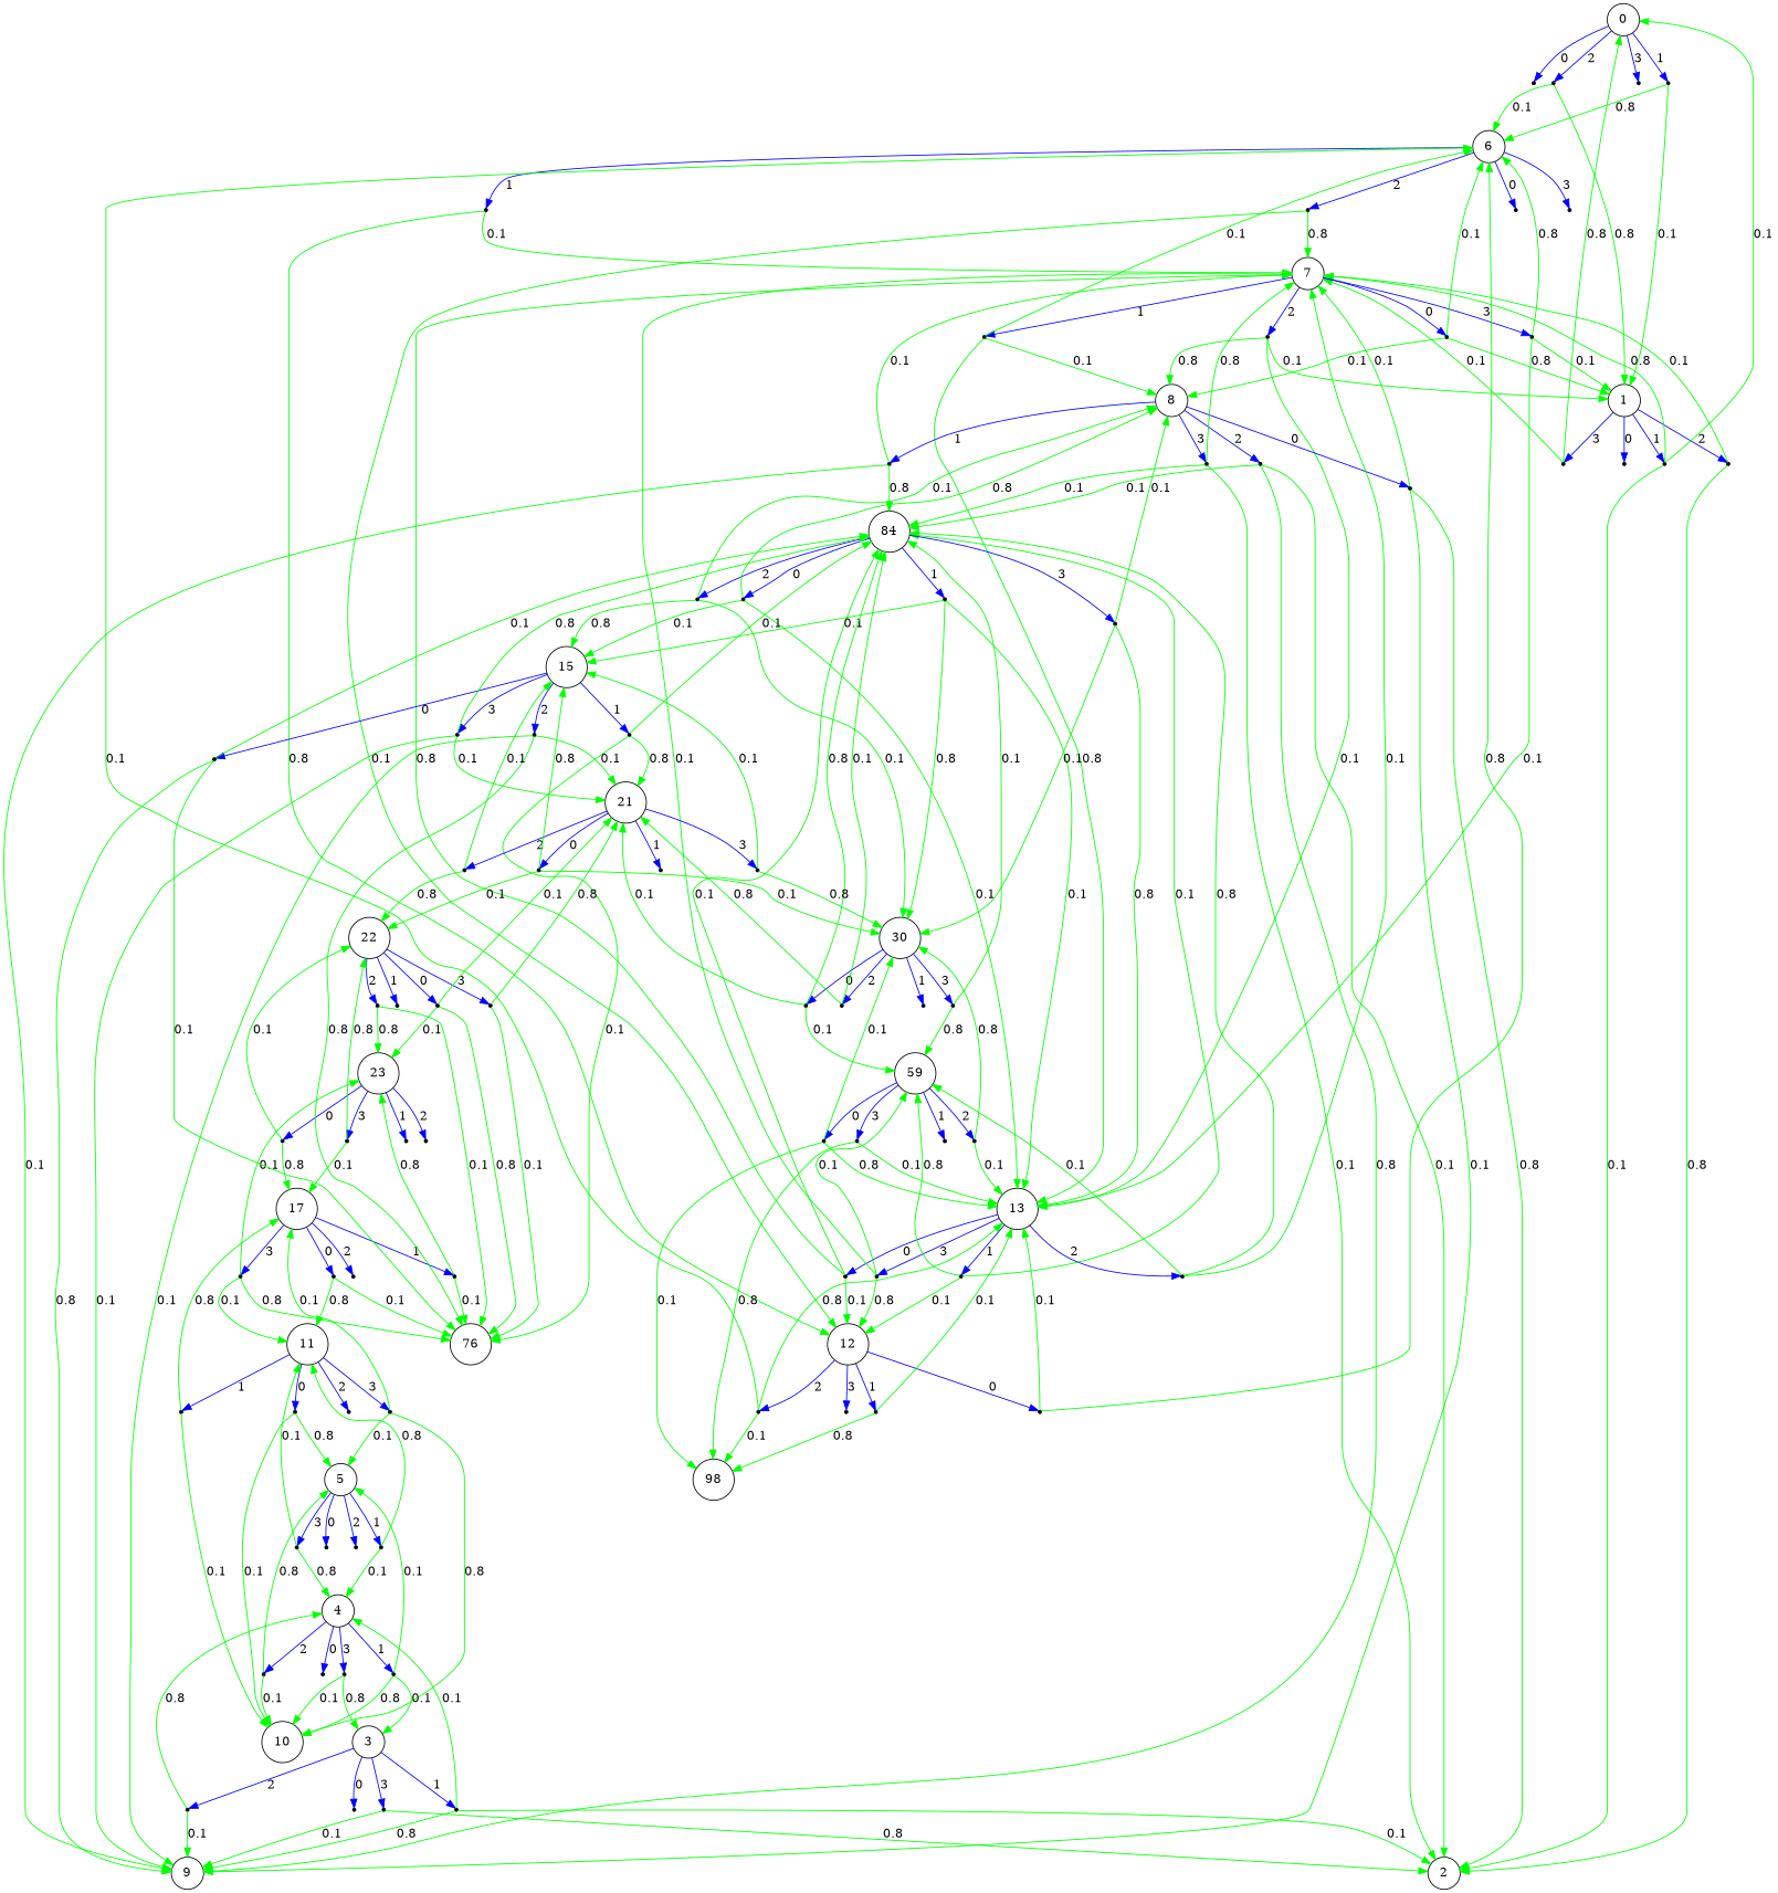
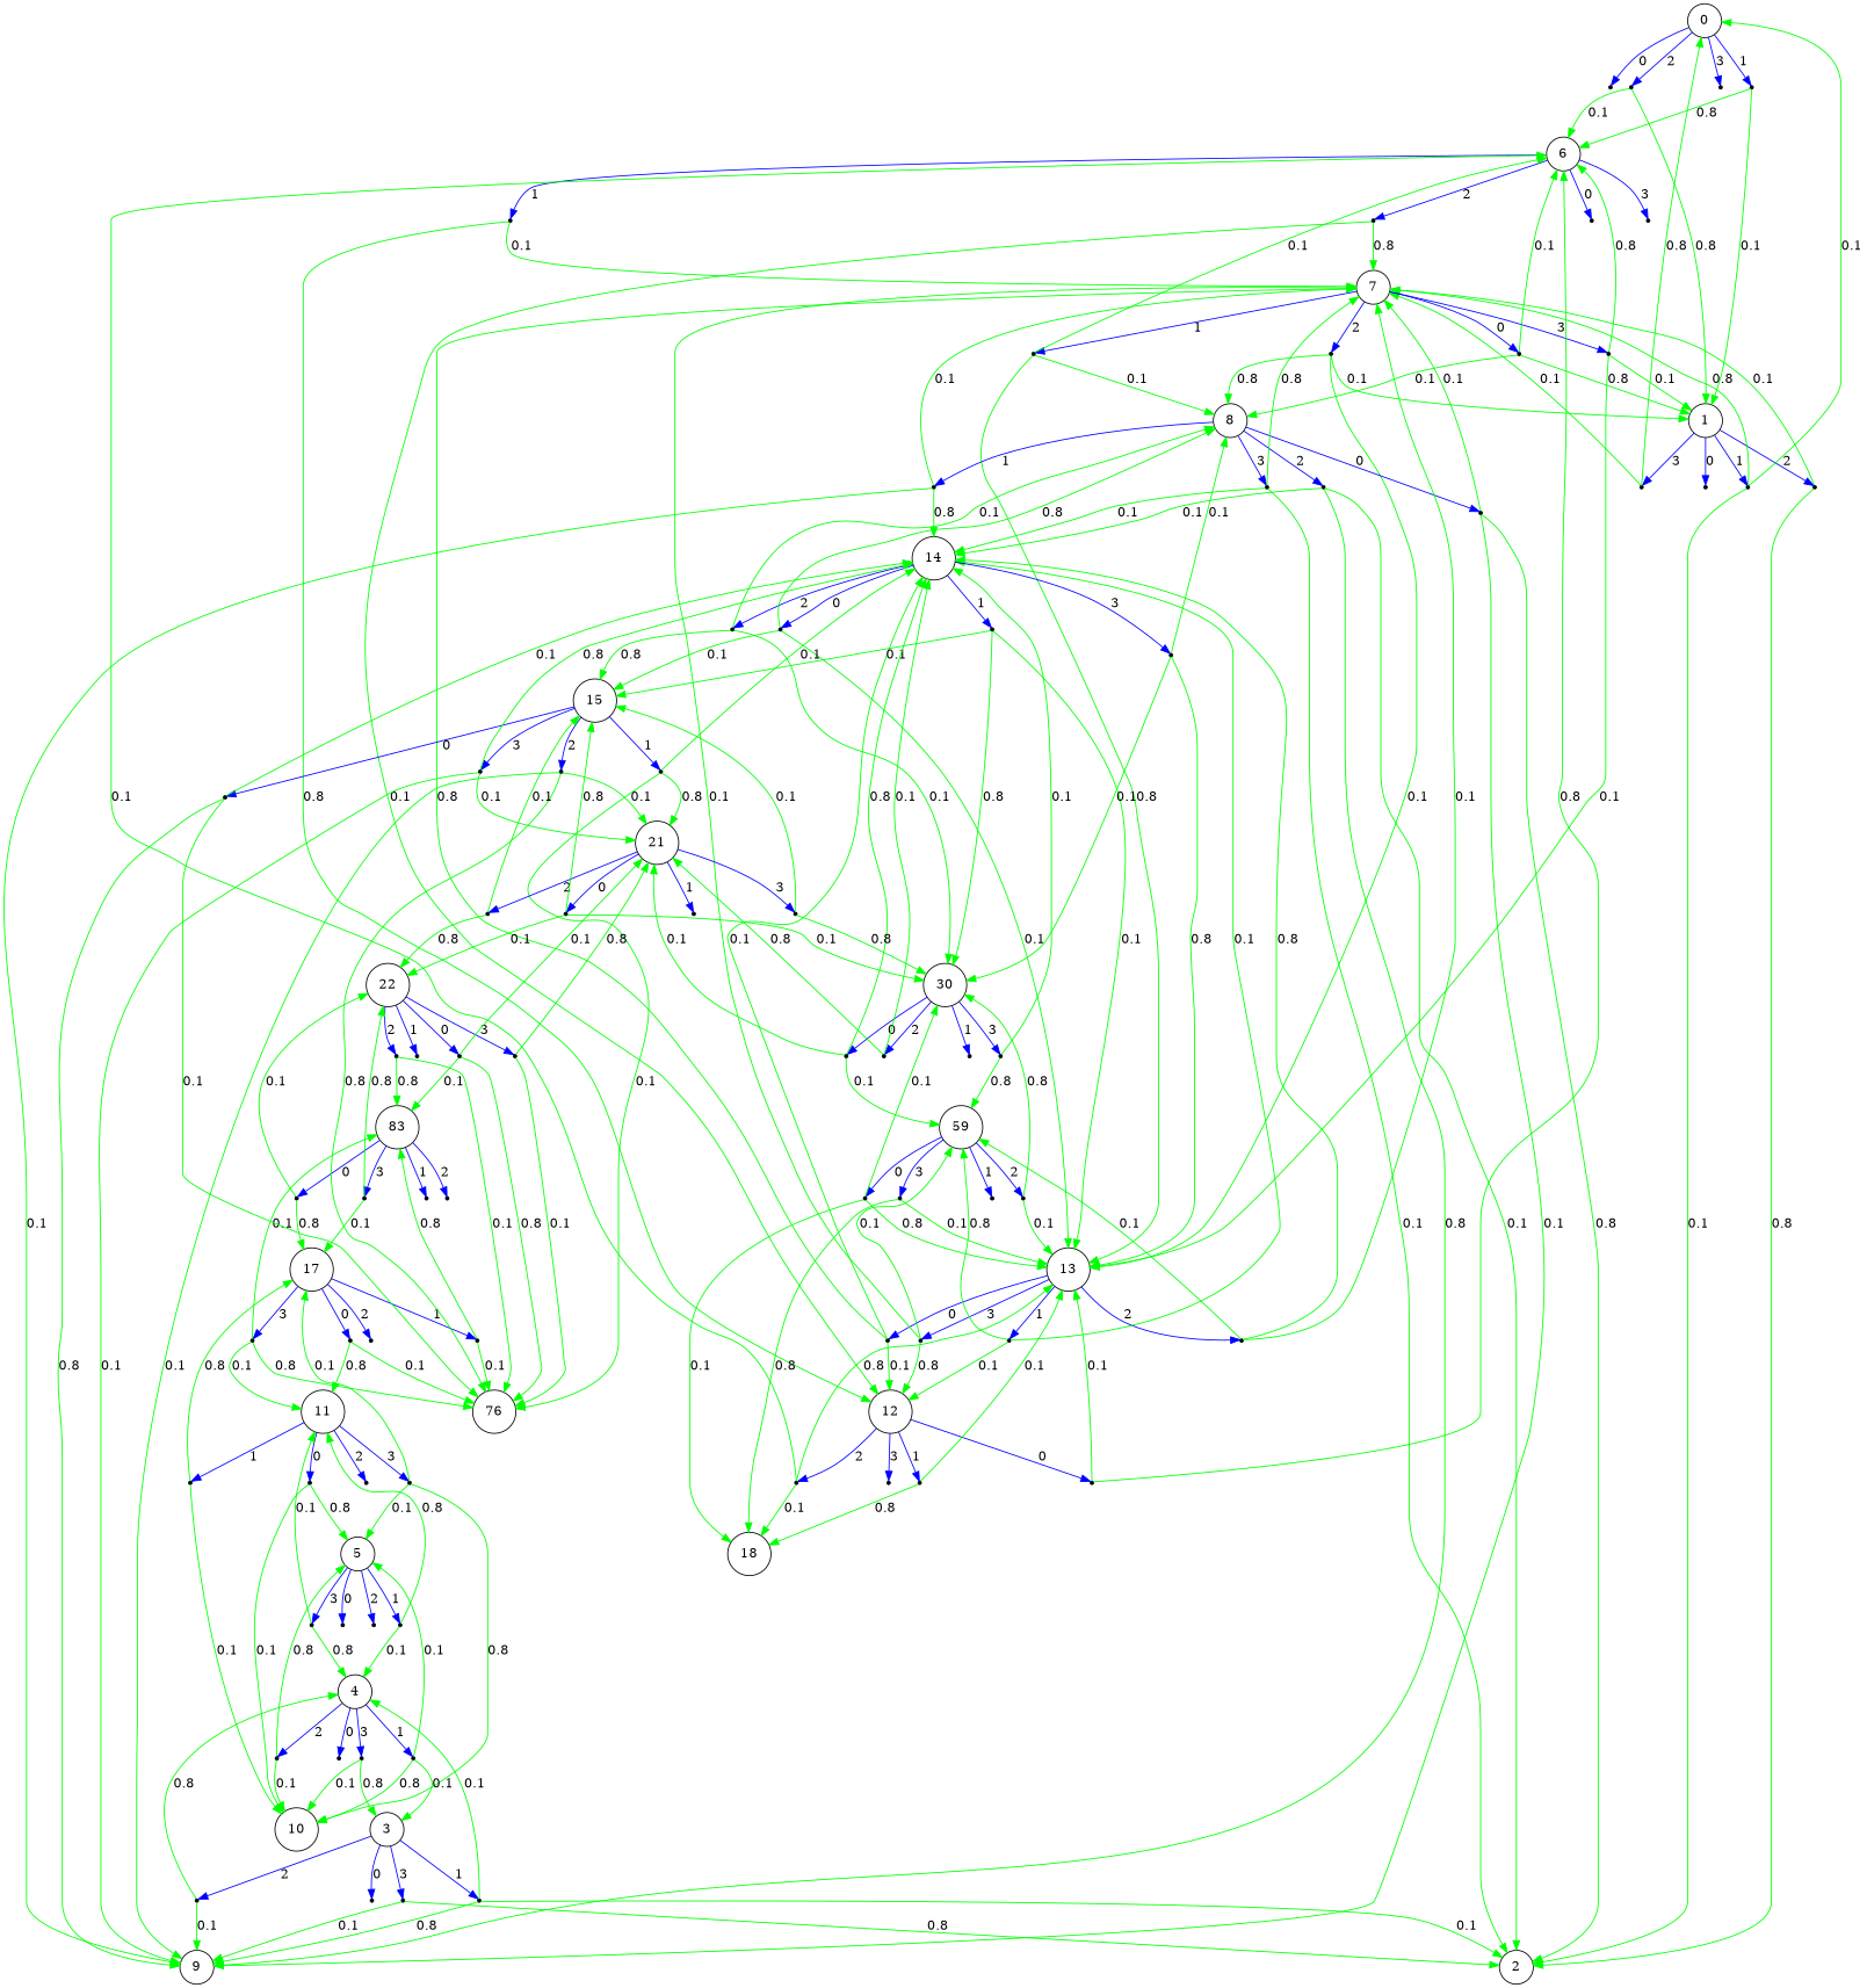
  digraph {
    node [shape=point]
    edge [color=green]
    0 [shape=circle]
    state_0_action_0
    state_0_action_1
    state_0_action_2
    state_0_action_3
    6 [shape=circle]
    1 [shape=circle]
    state_6_action_0
    state_6_action_1
    state_6_action_2
    state_6_action_3
    state_1_action_0
    state_1_action_1
    state_1_action_2
    state_1_action_3
    7 [shape=circle]
    12 [shape=circle]
    2 [shape=circle]
    state_7_action_0
    state_7_action_1
    state_7_action_2
    state_7_action_3
    8 [shape=circle]
    13 [shape=circle]
    10 [shape=circle]
    11 [shape=circle]
    state_11_action_0
    state_11_action_1
    state_11_action_2
    state_11_action_3
    5 [shape=circle]
    17 [shape=circle]
    state_5_action_0
    state_5_action_1
    state_5_action_2
    state_5_action_3
    4 [shape=circle]
    state_17_action_0
    state_17_action_1
    state_17_action_2
    state_17_action_3
    n42 [label=76 shape=circle]
-   23 [shape=circle]
+   23 [shape=circle label=83]
    state_12_action_0
    state_12_action_1
    state_12_action_2
    state_12_action_3
-   18 [shape=circle label=98]
+   18 [shape=circle]
    state_13_action_0
    state_13_action_1
    state_13_action_2
    state_13_action_3
-   14 [shape=circle label=84]
+   14 [shape=circle]
    n54 [label=59 shape=circle]
    state_14_action_0
    state_14_action_1
    state_14_action_2
    state_14_action_3
    15 [shape=circle]
    n60 [label=30 shape=circle]
    state_19_action_0
    state_19_action_1
    state_19_action_2
    state_19_action_3
    state_8_action_0
    state_8_action_1
    state_8_action_2
    state_8_action_3
    state_15_action_0
    state_15_action_1
    state_15_action_2
    state_15_action_3
    9 [shape=circle]
    21 [shape=circle]
    state_20_action_0
    state_20_action_1
    state_20_action_2
    state_20_action_3
    state_21_action_0
    state_21_action_1
    state_21_action_2
    state_21_action_3
    22 [shape=circle]
    state_23_action_0
    state_23_action_1
    state_23_action_2
    state_23_action_3
    state_22_action_0
    state_22_action_1
    state_22_action_2
    state_22_action_3
    3 [shape=circle]
    state_3_action_0
    state_3_action_1
    state_3_action_2
    state_3_action_3
    state_4_action_0
    state_4_action_1
    state_4_action_2
    state_4_action_3
    0 -> state_0_action_0 [color=blue label=0 shape=box]
    0 -> state_0_action_1 [color=blue label=1 shape=box]
    0 -> state_0_action_2 [color=blue label=2 shape=box]
    0 -> state_0_action_3 [color=blue label=3 shape=box]
    state_0_action_1 -> 6 [label=0.8]
    state_0_action_1 -> 1 [label=0.1]
    state_0_action_2 -> 6 [label=0.1]
    state_0_action_2 -> 1 [label=0.8]
    6 -> state_6_action_0 [color=blue label=0 shape=box]
    6 -> state_6_action_1 [color=blue label=1 shape=box]
    6 -> state_6_action_2 [color=blue label=2 shape=box]
    6 -> state_6_action_3 [color=blue label=3 shape=box]
    1 -> state_1_action_0 [color=blue label=0 shape=box]
    1 -> state_1_action_1 [color=blue label=1 shape=box]
    1 -> state_1_action_2 [color=blue label=2 shape=box]
    1 -> state_1_action_3 [color=blue label=3 shape=box]
    state_6_action_1 -> 7 [label=0.1]
    state_6_action_1 -> 12 [label=0.8]
    state_6_action_2 -> 7 [label=0.8]
    state_6_action_2 -> 12 [label=0.1]
    state_1_action_1 -> 0 [label=0.1]
    state_1_action_1 -> 7 [label=0.8]
    state_1_action_1 -> 2 [label=0.1]
    state_1_action_2 -> 7 [label=0.1]
    state_1_action_2 -> 2 [label=0.8]
    state_1_action_3 -> 0 [label=0.8]
    state_1_action_3 -> 7 [label=0.1]
    7 -> state_7_action_0 [color=blue label=0 shape=box]
    7 -> state_7_action_1 [color=blue label=1 shape=box]
    7 -> state_7_action_2 [color=blue label=2 shape=box]
    7 -> state_7_action_3 [color=blue label=3 shape=box]
    12 -> state_12_action_0 [color=blue label=0 shape=box]
    12 -> state_12_action_1 [color=blue label=1 shape=box]
    12 -> state_12_action_2 [color=blue label=2 shape=box]
    12 -> state_12_action_3 [color=blue label=3 shape=box]
    state_7_action_0 -> 6 [label=0.1]
    state_7_action_0 -> 1 [label=0.8]
    state_7_action_0 -> 8 [label=0.1]
    state_7_action_1 -> 6 [label=0.1]
    state_7_action_1 -> 8 [label=0.1]
    state_7_action_1 -> 13 [label=0.8]
    state_7_action_2 -> 1 [label=0.1]
    state_7_action_2 -> 8 [label=0.8]
    state_7_action_2 -> 13 [label=0.1]
    state_7_action_3 -> 6 [label=0.8]
    state_7_action_3 -> 1 [label=0.1]
    state_7_action_3 -> 13 [label=0.1]
    8 -> state_8_action_0 [color=blue label=0 shape=box]
    8 -> state_8_action_1 [color=blue label=1 shape=box]
    8 -> state_8_action_2 [color=blue label=2 shape=box]
    8 -> state_8_action_3 [color=blue label=3 shape=box]
    13 -> state_13_action_0 [color=blue label=0 shape=box]
    13 -> state_13_action_1 [color=blue label=1 shape=box]
    13 -> state_13_action_2 [color=blue label=2 shape=box]
    13 -> state_13_action_3 [color=blue label=3 shape=box]
    11 -> state_11_action_0 [color=blue label=0 shape=box]
    11 -> state_11_action_1 [color=blue label=1 shape=box]
    11 -> state_11_action_2 [color=blue label=2 shape=box]
    11 -> state_11_action_3 [color=blue label=3 shape=box]
    state_11_action_0 -> 10 [label=0.1]
    state_11_action_0 -> 5 [label=0.8]
    state_11_action_1 -> 10 [label=0.1]
    state_11_action_1 -> 17 [label=0.8]
    state_11_action_3 -> 10 [label=0.8]
    state_11_action_3 -> 5 [label=0.1]
    state_11_action_3 -> 17 [label=0.1]
    5 -> state_5_action_0 [color=blue label=0 shape=box]
    5 -> state_5_action_1 [color=blue label=1 shape=box]
    5 -> state_5_action_2 [color=blue label=2 shape=box]
    5 -> state_5_action_3 [color=blue label=3 shape=box]
    17 -> state_17_action_0 [color=blue label=0 shape=box]
    17 -> state_17_action_1 [color=blue label=1 shape=box]
    17 -> state_17_action_2 [color=blue label=2 shape=box]
    17 -> state_17_action_3 [color=blue label=3 shape=box]
    state_5_action_1 -> 11 [label=0.8]
    state_5_action_1 -> 4 [label=0.1]
    state_5_action_3 -> 11 [label=0.1]
    state_5_action_3 -> 4 [label=0.8]
    4 -> state_4_action_0 [color=blue label=0 shape=box]
    4 -> state_4_action_1 [color=blue label=1 shape=box]
    4 -> state_4_action_2 [color=blue label=2 shape=box]
    4 -> state_4_action_3 [color=blue label=3 shape=box]
    state_17_action_0 -> 11 [label=0.8]
    state_17_action_0 -> n42 [label=0.1]
    state_17_action_1 -> n42 [label=0.1]
    state_17_action_1 -> 23 [label=0.8]
    state_17_action_3 -> 11 [label=0.1]
    state_17_action_3 -> n42 [label=0.8]
    state_17_action_3 -> 23 [label=0.1]
    23 -> state_23_action_0 [color=blue label=0 shape=box]
    23 -> state_23_action_1 [color=blue label=1 shape=box]
    23 -> state_23_action_2 [color=blue label=2 shape=box]
    23 -> state_23_action_3 [color=blue label=3 shape=box]
    state_12_action_0 -> 6 [label=0.8]
    state_12_action_0 -> 13 [label=0.1]
    state_12_action_1 -> 13 [label=0.1]
    state_12_action_1 -> 18 [label=0.8]
    state_12_action_2 -> 6 [label=0.1]
    state_12_action_2 -> 13 [label=0.8]
    state_12_action_2 -> 18 [label=0.1]
    state_13_action_0 -> 7 [label=0.8]
    state_13_action_0 -> 12 [label=0.1]
    state_13_action_0 -> 14 [label=0.1]
    state_13_action_1 -> 12 [label=0.1]
    state_13_action_1 -> 14 [label=0.1]
    state_13_action_1 -> n54 [label=0.8]
    state_13_action_2 -> 7 [label=0.1]
    state_13_action_2 -> 14 [label=0.8]
    state_13_action_2 -> n54 [label=0.1]
    state_13_action_3 -> 7 [label=0.1]
    state_13_action_3 -> 12 [label=0.8]
    state_13_action_3 -> n54 [label=0.1]
    14 -> state_14_action_0 [color=blue label=0 shape=box]
    14 -> state_14_action_1 [color=blue label=1 shape=box]
    14 -> state_14_action_2 [color=blue label=2 shape=box]
    14 -> state_14_action_3 [color=blue label=3 shape=box]
    n54 -> state_19_action_0 [color=blue label=0 shape=box]
    n54 -> state_19_action_1 [color=blue label=1 shape=box]
    n54 -> state_19_action_2 [color=blue label=2 shape=box]
    n54 -> state_19_action_3 [color=blue label=3 shape=box]
    state_14_action_0 -> 8 [label=0.8]
    state_14_action_0 -> 13 [label=0.1]
    state_14_action_0 -> 15 [label=0.1]
    state_14_action_1 -> 13 [label=0.1]
    state_14_action_1 -> 15 [label=0.1]
    state_14_action_1 -> n60 [label=0.8]
    state_14_action_2 -> 8 [label=0.1]
    state_14_action_2 -> 15 [label=0.8]
    state_14_action_2 -> n60 [label=0.1]
    state_14_action_3 -> 8 [label=0.1]
    state_14_action_3 -> 13 [label=0.8]
    state_14_action_3 -> n60 [label=0.1]
    15 -> state_15_action_0 [color=blue label=0 shape=box]
    15 -> state_15_action_1 [color=blue label=1 shape=box]
    15 -> state_15_action_2 [color=blue label=2 shape=box]
    15 -> state_15_action_3 [color=blue label=3 shape=box]
    n60 -> state_20_action_0 [color=blue label=0 shape=box]
    n60 -> state_20_action_1 [color=blue label=1 shape=box]
    n60 -> state_20_action_2 [color=blue label=2 shape=box]
    n60 -> state_20_action_3 [color=blue label=3 shape=box]
    state_19_action_0 -> 13 [label=0.8]
    state_19_action_0 -> 18 [label=0.1]
    state_19_action_0 -> n60 [label=0.1]
    state_19_action_2 -> 13 [label=0.1]
    state_19_action_2 -> n60 [label=0.8]
    state_19_action_3 -> 13 [label=0.1]
    state_19_action_3 -> 18 [label=0.8]
    state_8_action_0 -> 7 [label=0.1]
    state_8_action_0 -> 2 [label=0.8]
    state_8_action_0 -> 9 [label=0.1]
    state_8_action_1 -> 7 [label=0.1]
    state_8_action_1 -> 14 [label=0.8]
    state_8_action_1 -> 9 [label=0.1]
    state_8_action_2 -> 2 [label=0.1]
    state_8_action_2 -> 14 [label=0.1]
    state_8_action_2 -> 9 [label=0.8]
    state_8_action_3 -> 7 [label=0.8]
    state_8_action_3 -> 2 [label=0.1]
    state_8_action_3 -> 14 [label=0.1]
    state_15_action_0 -> n42 [label=0.1]
    state_15_action_0 -> 14 [label=0.1]
    state_15_action_0 -> 9 [label=0.8]
    state_15_action_1 -> n42 [label=0.1]
    state_15_action_1 -> 14 [label=0.1]
    state_15_action_1 -> 21 [label=0.8]
    state_15_action_2 -> n42 [label=0.8]
    state_15_action_2 -> 9 [label=0.1]
    state_15_action_2 -> 21 [label=0.1]
    state_15_action_3 -> 14 [label=0.8]
    state_15_action_3 -> 9 [label=0.1]
    state_15_action_3 -> 21 [label=0.1]
    21 -> state_21_action_0 [color=blue label=0 shape=box]
    21 -> state_21_action_1 [color=blue label=1 shape=box]
    21 -> state_21_action_2 [color=blue label=2 shape=box]
    21 -> state_21_action_3 [color=blue label=3 shape=box]
    state_20_action_0 -> 14 [label=0.8]
    state_20_action_0 -> n54 [label=0.1]
    state_20_action_0 -> 21 [label=0.1]
    state_20_action_2 -> 14 [label=0.1]
    state_20_action_2 -> 21 [label=0.8]
    state_20_action_3 -> 14 [label=0.1]
    state_20_action_3 -> n54 [label=0.8]
    state_21_action_0 -> 15 [label=0.8]
    state_21_action_0 -> n60 [label=0.1]
    state_21_action_0 -> 22 [label=0.1]
    state_21_action_2 -> 15 [label=0.1]
    state_21_action_2 -> 22 [label=0.8]
    state_21_action_3 -> 15 [label=0.1]
    state_21_action_3 -> n60 [label=0.8]
    22 -> state_22_action_0 [color=blue label=0 shape=box]
    22 -> state_22_action_1 [color=blue label=1 shape=box]
    22 -> state_22_action_2 [color=blue label=2 shape=box]
    22 -> state_22_action_3 [color=blue label=3 shape=box]
    state_23_action_0 -> 17 [label=0.8]
    state_23_action_0 -> 22 [label=0.1]
    state_23_action_3 -> 17 [label=0.1]
    state_23_action_3 -> 22 [label=0.8]
    state_22_action_0 -> n42 [label=0.8]
    state_22_action_0 -> 23 [label=0.1]
    state_22_action_0 -> 21 [label=0.1]
    state_22_action_2 -> n42 [label=0.1]
    state_22_action_2 -> 23 [label=0.8]
    state_22_action_3 -> n42 [label=0.1]
    state_22_action_3 -> 21 [label=0.8]
    3 -> state_3_action_0 [color=blue label=0 shape=box]
    3 -> state_3_action_1 [color=blue label=1 shape=box]
    3 -> state_3_action_2 [color=blue label=2 shape=box]
    3 -> state_3_action_3 [color=blue label=3 shape=box]
    state_3_action_1 -> 2 [label=0.1]
    state_3_action_1 -> 4 [label=0.1]
    state_3_action_1 -> 9 [label=0.8]
    state_3_action_2 -> 4 [label=0.8]
    state_3_action_2 -> 9 [label=0.1]
    state_3_action_3 -> 2 [label=0.8]
    state_3_action_3 -> 9 [label=0.1]
    state_4_action_1 -> 10 [label=0.8]
    state_4_action_1 -> 5 [label=0.1]
    state_4_action_1 -> 3 [label=0.1]
    state_4_action_2 -> 10 [label=0.1]
    state_4_action_2 -> 5 [label=0.8]
    state_4_action_3 -> 10 [label=0.1]
    state_4_action_3 -> 3 [label=0.8]
  }
